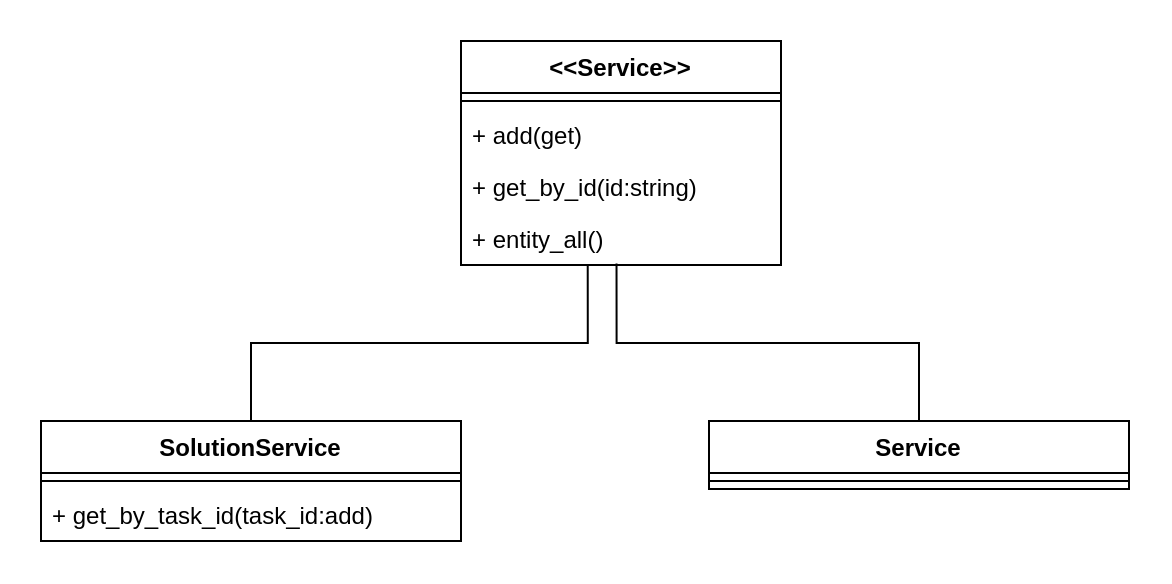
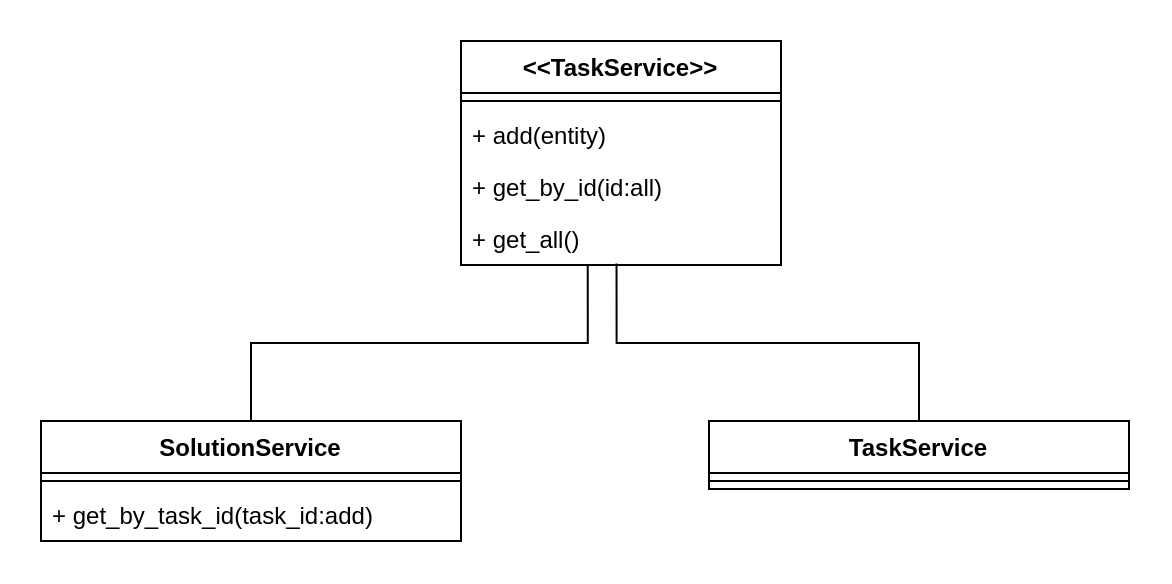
  <mxCell id="0" />
  <mxCell id="1" parent="0" />
- <mxCell id="2" value="&amp;lt;&amp;lt;Service&amp;gt;&amp;gt;" style="swimlane;fontStyle=1;align=center;verticalAlign=top;childLayout=stackLayout;horizontal=1;startSize=26;horizontalStack=0;resizeParent=1;resizeParentMax=0;resizeLast=0;collapsible=1;marginBottom=0;whiteSpace=wrap;html=1;" vertex="1" parent="1"><mxGeometry x="230" y="20" width="160" height="112" as="geometry" /></mxCell>
+ <mxCell id="2" value="&amp;lt;&amp;lt;TaskService&amp;gt;&amp;gt;" style="swimlane;fontStyle=1;align=center;verticalAlign=top;childLayout=stackLayout;horizontal=1;startSize=26;horizontalStack=0;resizeParent=1;resizeParentMax=0;resizeLast=0;collapsible=1;marginBottom=0;whiteSpace=wrap;html=1;" vertex="1" parent="1"><mxGeometry x="230" y="20" width="160" height="112" as="geometry" /></mxCell>
  <mxCell id="3" value="" style="line;strokeWidth=1;fillColor=none;align=left;verticalAlign=middle;spacingTop=-1;spacingLeft=3;spacingRight=3;rotatable=0;labelPosition=right;points=[];portConstraint=eastwest;strokeColor=inherit;" vertex="1" parent="2"><mxGeometry y="26" width="160" height="8" as="geometry" /></mxCell>
- <mxCell id="4" value="+&amp;nbsp;add(get)" style="text;strokeColor=none;fillColor=none;align=left;verticalAlign=top;spacingLeft=4;spacingRight=4;overflow=hidden;rotatable=0;points=[[0,0.5],[1,0.5]];portConstraint=eastwest;whiteSpace=wrap;html=1;" vertex="1" parent="2"><mxGeometry y="34" width="160" height="26" as="geometry" /></mxCell>
- <mxCell id="5" value="+ get_by_id(id:string)&amp;nbsp;" style="text;strokeColor=none;fillColor=none;align=left;verticalAlign=top;spacingLeft=4;spacingRight=4;overflow=hidden;rotatable=0;points=[[0,0.5],[1,0.5]];portConstraint=eastwest;whiteSpace=wrap;html=1;" vertex="1" parent="2"><mxGeometry y="60" width="160" height="26" as="geometry" /></mxCell>
- <mxCell id="6" value="+ entity_all()" style="text;strokeColor=none;fillColor=none;align=left;verticalAlign=top;spacingLeft=4;spacingRight=4;overflow=hidden;rotatable=0;points=[[0,0.5],[1,0.5]];portConstraint=eastwest;whiteSpace=wrap;html=1;" vertex="1" parent="2"><mxGeometry y="86" width="160" height="26" as="geometry" /></mxCell>
+ <mxCell id="4" value="+&amp;nbsp;add(entity)" style="text;strokeColor=none;fillColor=none;align=left;verticalAlign=top;spacingLeft=4;spacingRight=4;overflow=hidden;rotatable=0;points=[[0,0.5],[1,0.5]];portConstraint=eastwest;whiteSpace=wrap;html=1;" vertex="1" parent="2"><mxGeometry y="34" width="160" height="26" as="geometry" /></mxCell>
+ <mxCell id="5" value="+ get_by_id(id:all)&amp;nbsp;" style="text;strokeColor=none;fillColor=none;align=left;verticalAlign=top;spacingLeft=4;spacingRight=4;overflow=hidden;rotatable=0;points=[[0,0.5],[1,0.5]];portConstraint=eastwest;whiteSpace=wrap;html=1;" vertex="1" parent="2"><mxGeometry y="60" width="160" height="26" as="geometry" /></mxCell>
+ <mxCell id="6" value="+ get_all()" style="text;strokeColor=none;fillColor=none;align=left;verticalAlign=top;spacingLeft=4;spacingRight=4;overflow=hidden;rotatable=0;points=[[0,0.5],[1,0.5]];portConstraint=eastwest;whiteSpace=wrap;html=1;" vertex="1" parent="2"><mxGeometry y="86" width="160" height="26" as="geometry" /></mxCell>
  <mxCell id="7" value="SolutionService" style="swimlane;fontStyle=1;align=center;verticalAlign=top;childLayout=stackLayout;horizontal=1;startSize=26;horizontalStack=0;resizeParent=1;resizeParentMax=0;resizeLast=0;collapsible=1;marginBottom=0;whiteSpace=wrap;html=1;" vertex="1" parent="1"><mxGeometry x="20" y="210" width="210" height="60" as="geometry" /></mxCell>
  <mxCell id="8" value="" style="line;strokeWidth=1;fillColor=none;align=left;verticalAlign=middle;spacingTop=-1;spacingLeft=3;spacingRight=3;rotatable=0;labelPosition=right;points=[];portConstraint=eastwest;strokeColor=inherit;" vertex="1" parent="7"><mxGeometry y="26" width="210" height="8" as="geometry" /></mxCell>
  <mxCell id="9" value="+ get_by_task_id(task_id:add)" style="text;strokeColor=none;fillColor=none;align=left;verticalAlign=top;spacingLeft=4;spacingRight=4;overflow=hidden;rotatable=0;points=[[0,0.5],[1,0.5]];portConstraint=eastwest;whiteSpace=wrap;html=1;" vertex="1" parent="7"><mxGeometry y="34" width="210" height="26" as="geometry" /></mxCell>
- <mxCell id="10" value="Service" style="swimlane;fontStyle=1;align=center;verticalAlign=top;childLayout=stackLayout;horizontal=1;startSize=26;horizontalStack=0;resizeParent=1;resizeParentMax=0;resizeLast=0;collapsible=1;marginBottom=0;whiteSpace=wrap;html=1;" vertex="1" parent="1"><mxGeometry x="354" y="210" width="210" height="34" as="geometry" /></mxCell>
+ <mxCell id="10" value="TaskService" style="swimlane;fontStyle=1;align=center;verticalAlign=top;childLayout=stackLayout;horizontal=1;startSize=26;horizontalStack=0;resizeParent=1;resizeParentMax=0;resizeLast=0;collapsible=1;marginBottom=0;whiteSpace=wrap;html=1;" vertex="1" parent="1"><mxGeometry x="354" y="210" width="210" height="34" as="geometry" /></mxCell>
  <mxCell id="11" value="" style="line;strokeWidth=1;fillColor=none;align=left;verticalAlign=middle;spacingTop=-1;spacingLeft=3;spacingRight=3;rotatable=0;labelPosition=right;points=[];portConstraint=eastwest;strokeColor=inherit;" vertex="1" parent="10"><mxGeometry y="26" width="210" height="8" as="geometry" /></mxCell>
  <mxCell id="12" style="edgeStyle=orthogonalEdgeStyle;rounded=0;orthogonalLoop=1;jettySize=auto;html=1;entryX=0.396;entryY=1.007;entryDx=0;entryDy=0;entryPerimeter=0;endArrow=none;endFill=0;" edge="1" parent="1" source="7" target="6"><mxGeometry relative="1" as="geometry" /></mxCell>
  <mxCell id="13" style="edgeStyle=orthogonalEdgeStyle;rounded=0;orthogonalLoop=1;jettySize=auto;html=1;entryX=0.486;entryY=0.971;entryDx=0;entryDy=0;entryPerimeter=0;endArrow=none;endFill=0;" edge="1" parent="1" source="10" target="6"><mxGeometry relative="1" as="geometry" /></mxCell>
